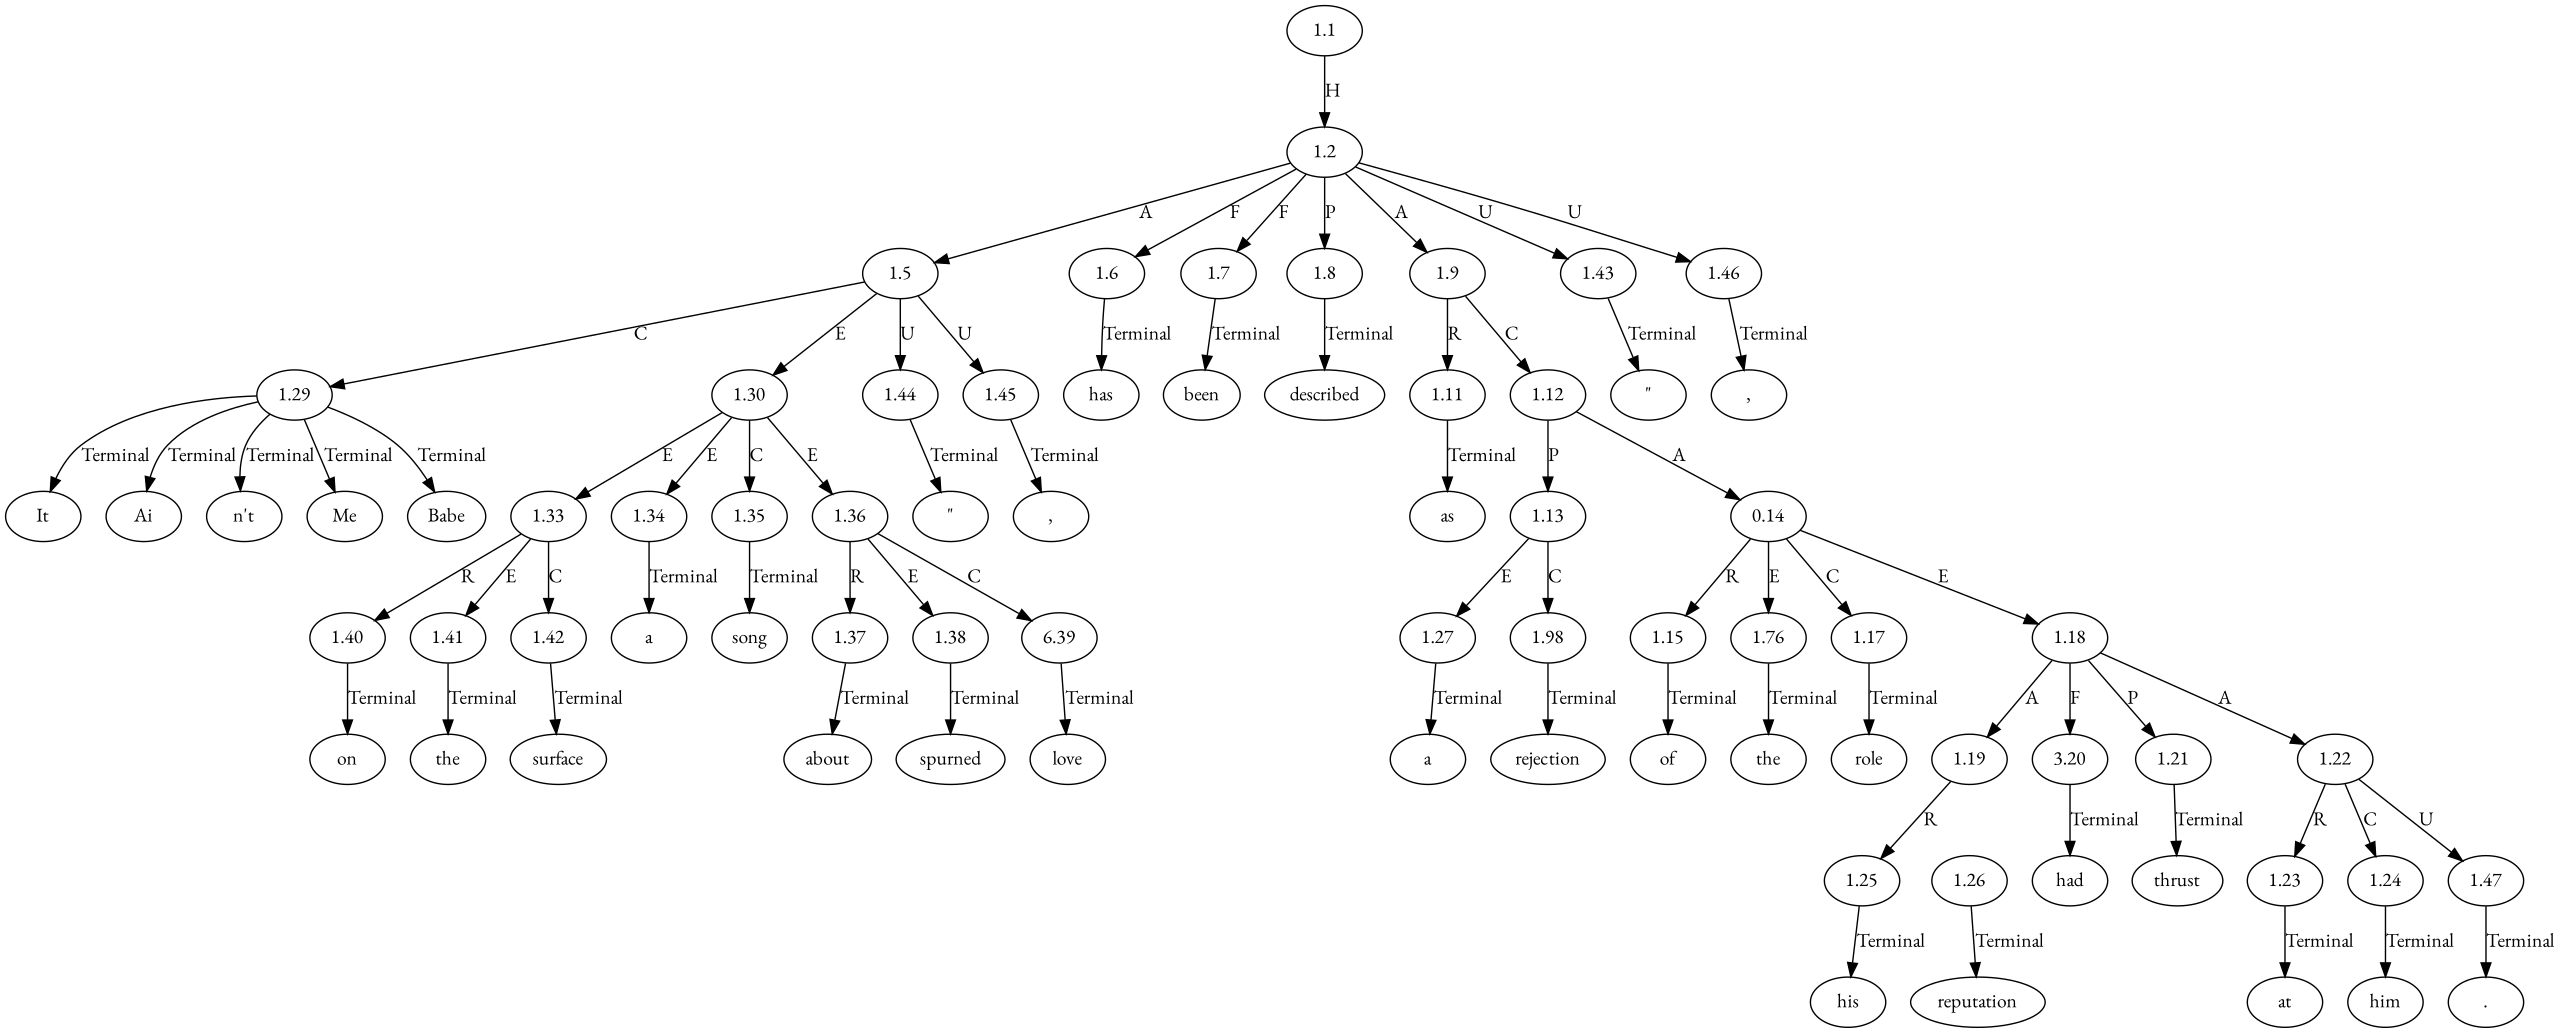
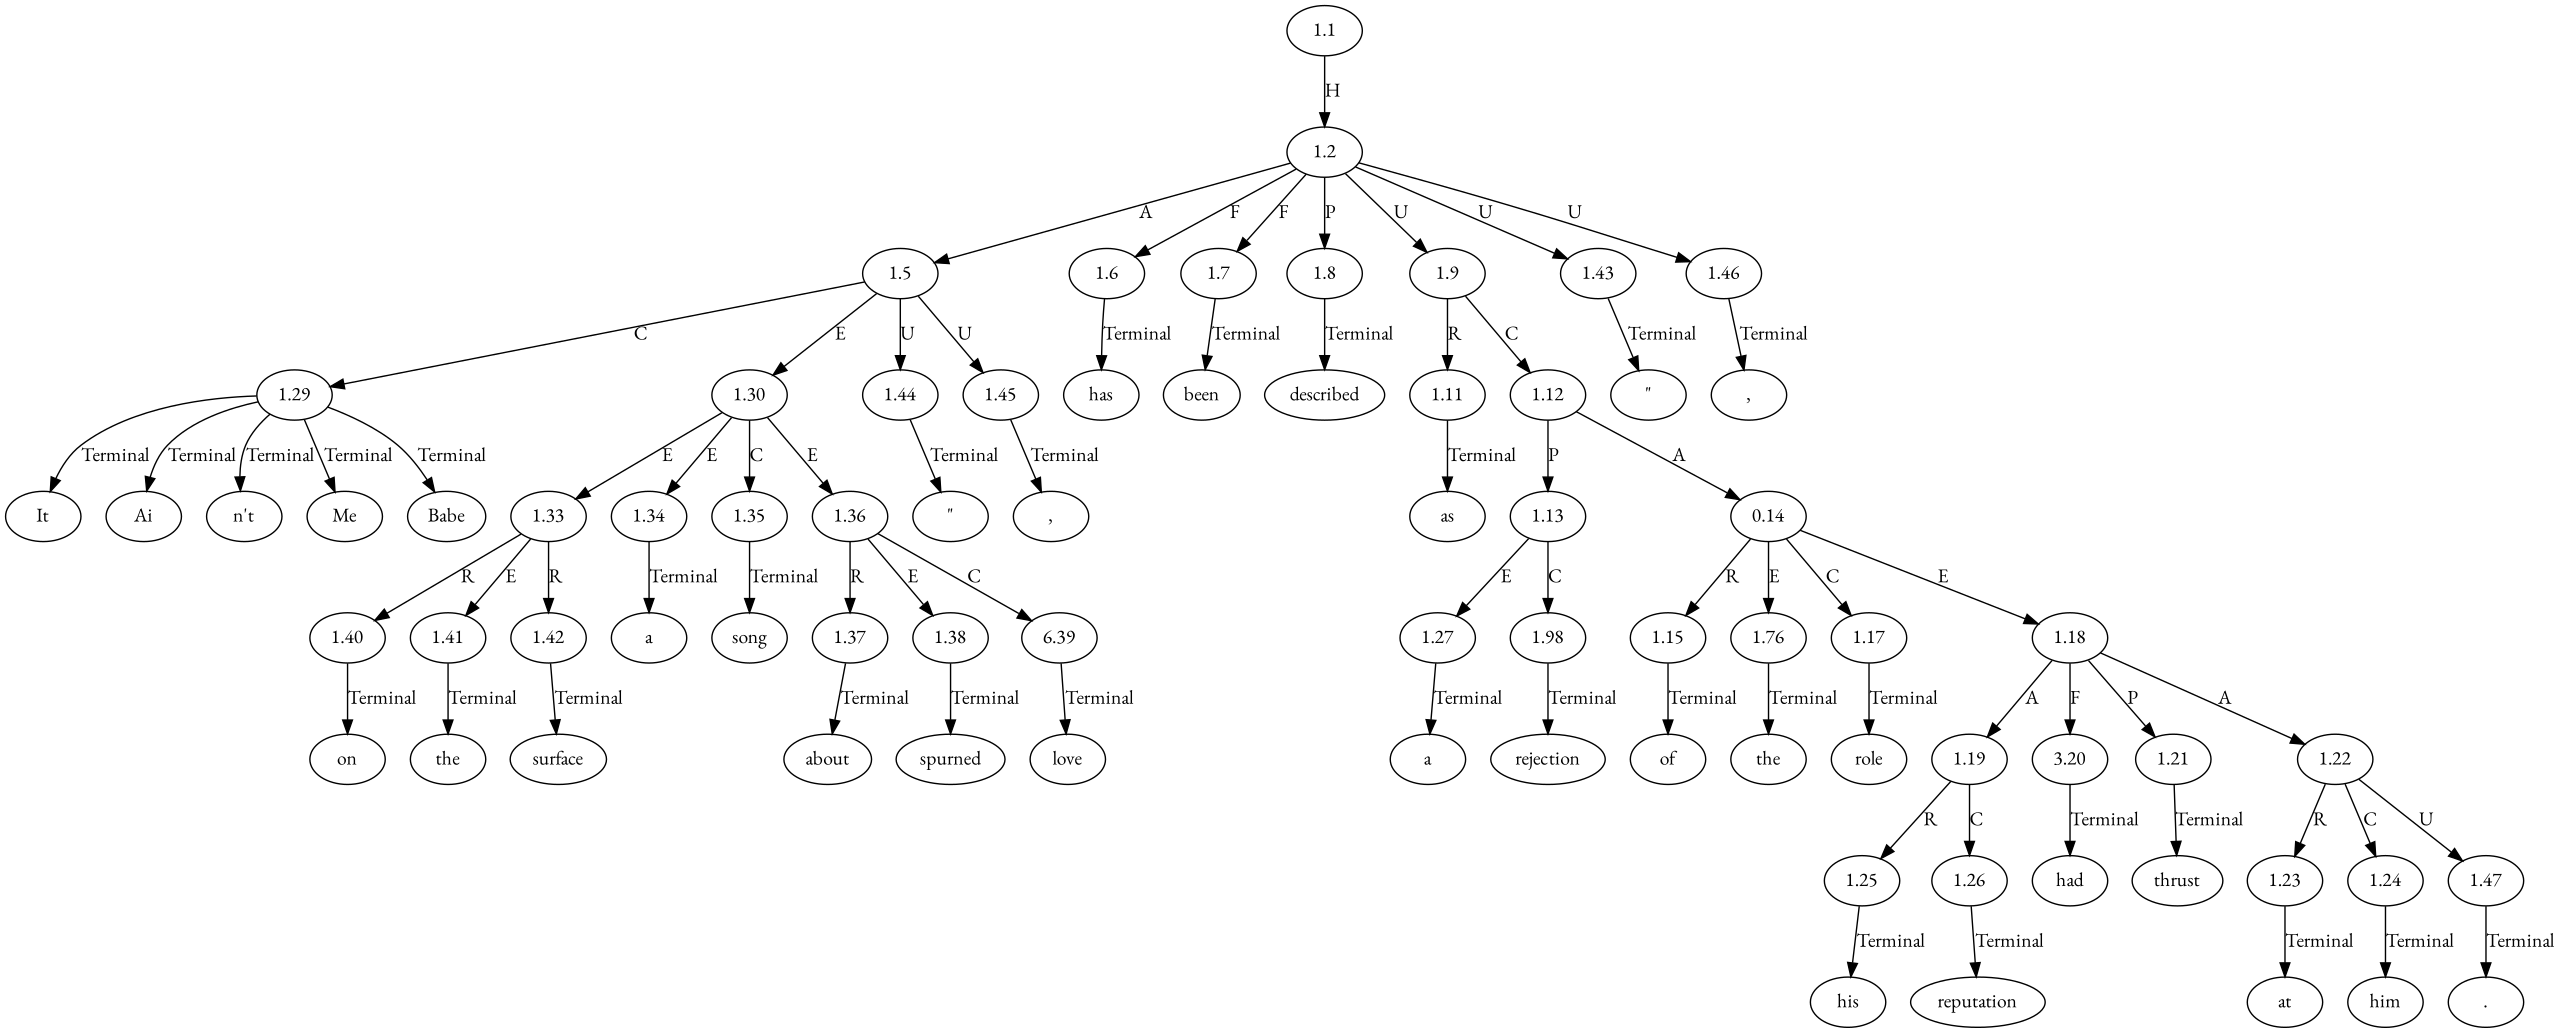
  digraph {
    fontname="EB Garamond"
    node [fontname="EB Garamond" ordering=out]
    edge [fontname="EB Garamond" ordering=out]
    n1 [label="\""]
    n2 [label=the]
    n3 [label=surface]
    n4 [label=a]
    n5 [label=song]
    n6 [label=about]
    n7 [label=spurned]
    n8 [label=love]
    n9 [label=","]
    n10 [label=has]
    n11 [label=been]
    n12 [label=It]
    n13 [label=described]
    n14 [label=as]
    n15 [label=a]
    n16 [label=rejection]
    n17 [label=of]
    n18 [label=the]
    n19 [label=role]
    n20 [label=his]
    n21 [label=reputation]
    n22 [label=had]
    n23 [label=Ai]
    n24 [label=thrust]
    n25 [label=at]
    n26 [label=him]
    n27 [label="."]
    n28 [label="n't"]
    n29 [label=Me]
    n30 [label=Babe]
    n31 [label="\""]
    n32 [label=","]
    n33 [label=on]
    n34 [label=1.1]
    n35 [label=1.2]
    n36 [label=1.5]
    n37 [label=1.6]
    n38 [label=1.7]
    n39 [label=1.8]
    n40 [label=1.9]
    n41 [label=1.43]
    n42 [label=1.46]
    n43 [label=1.29]
    n44 [label=1.30]
    n45 [label=1.44]
    n46 [label=1.45]
    n47 [label=1.11]
    n48 [label=1.12]
    n49 [label=1.33]
    n50 [label=1.34]
    n51 [label=1.35]
    n52 [label=1.36]
    n53 [label=1.13]
    n54 [label=0.14]
    n55 [label=1.27]
    n56 [label=1.98]
    n57 [label=1.15]
    n58 [label=1.76]
    n59 [label=1.17]
    n60 [label=1.18]
    n61 [label=1.19]
    n62 [label=3.20]
    n63 [label=1.21]
    n64 [label=1.22]
    n65 [label=1.25]
    n66 [label=1.26]
    n67 [label=1.23]
    n68 [label=1.24]
    n69 [label=1.47]
    n70 [label=1.40]
    n71 [label=1.41]
    n72 [label=1.42]
    n73 [label=1.37]
    n74 [label=1.38]
    n75 [label=6.39]
    n34 -> n35 [label=H]
    n35 -> n36 [label=A]
    n35 -> n37 [label=F]
    n35 -> n38 [label=F]
    n35 -> n39 [label=P]
-   n35 -> n40 [label=A]
+   n35 -> n40 [label=U]
    n35 -> n41 [label=U]
    n35 -> n42 [label=U]
    n36 -> n43 [label=C]
    n36 -> n44 [label=E]
    n36 -> n45 [label=U]
    n36 -> n46 [label=U]
    n37 -> n10 [label=Terminal]
    n38 -> n11 [label=Terminal]
    n39 -> n13 [label=Terminal]
    n40 -> n47 [label=R]
    n40 -> n48 [label=C]
    n41 -> n1 [label=Terminal]
    n42 -> n9 [label=Terminal]
    n43 -> n12 [label=Terminal]
    n43 -> n23 [label=Terminal]
    n43 -> n28 [label=Terminal]
    n43 -> n29 [label=Terminal]
    n43 -> n30 [label=Terminal]
    n44 -> n49 [label=E]
    n44 -> n50 [label=E]
    n44 -> n51 [label=C]
    n44 -> n52 [label=E]
    n45 -> n31 [label=Terminal]
    n46 -> n32 [label=Terminal]
    n47 -> n14 [label=Terminal]
    n48 -> n53 [label=P]
    n48 -> n54 [label=A]
    n49 -> n70 [label=R]
    n49 -> n71 [label=E]
-   n49 -> n72 [label=C]
+   n49 -> n72 [label=R]
    n50 -> n4 [label=Terminal]
    n51 -> n5 [label=Terminal]
    n52 -> n73 [label=R]
    n52 -> n74 [label=E]
    n52 -> n75 [label=C]
    n53 -> n55 [label=E]
    n53 -> n56 [label=C]
    n54 -> n57 [label=R]
    n54 -> n58 [label=E]
    n54 -> n59 [label=C]
    n54 -> n60 [label=E]
    n55 -> n15 [label=Terminal]
    n56 -> n16 [label=Terminal]
    n57 -> n17 [label=Terminal]
    n58 -> n18 [label=Terminal]
    n59 -> n19 [label=Terminal]
    n60 -> n61 [label=A]
    n60 -> n62 [label=F]
    n60 -> n63 [label=P]
    n60 -> n64 [label=A]
    n61 -> n65 [label=R]
+   n61 -> n66 [label=C]
    n62 -> n22 [label=Terminal]
    n63 -> n24 [label=Terminal]
    n64 -> n67 [label=R]
    n64 -> n68 [label=C]
    n64 -> n69 [label=U]
    n65 -> n20 [label=Terminal]
    n66 -> n21 [label=Terminal]
    n67 -> n25 [label=Terminal]
    n68 -> n26 [label=Terminal]
    n69 -> n27 [label=Terminal]
    n70 -> n33 [label=Terminal]
    n71 -> n2 [label=Terminal]
    n72 -> n3 [label=Terminal]
    n73 -> n6 [label=Terminal]
    n74 -> n7 [label=Terminal]
    n75 -> n8 [label=Terminal]
  }
